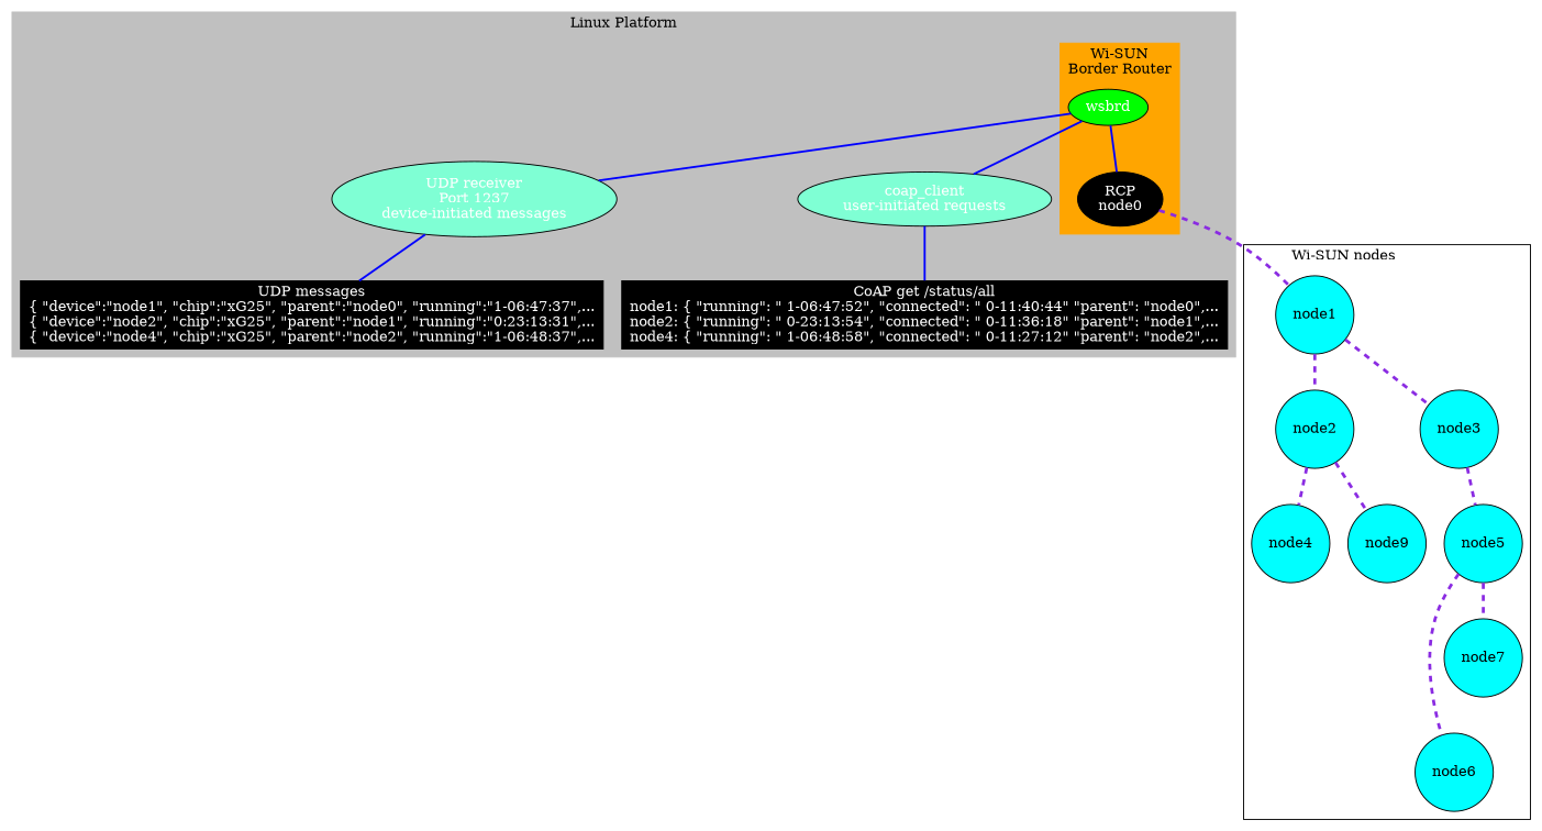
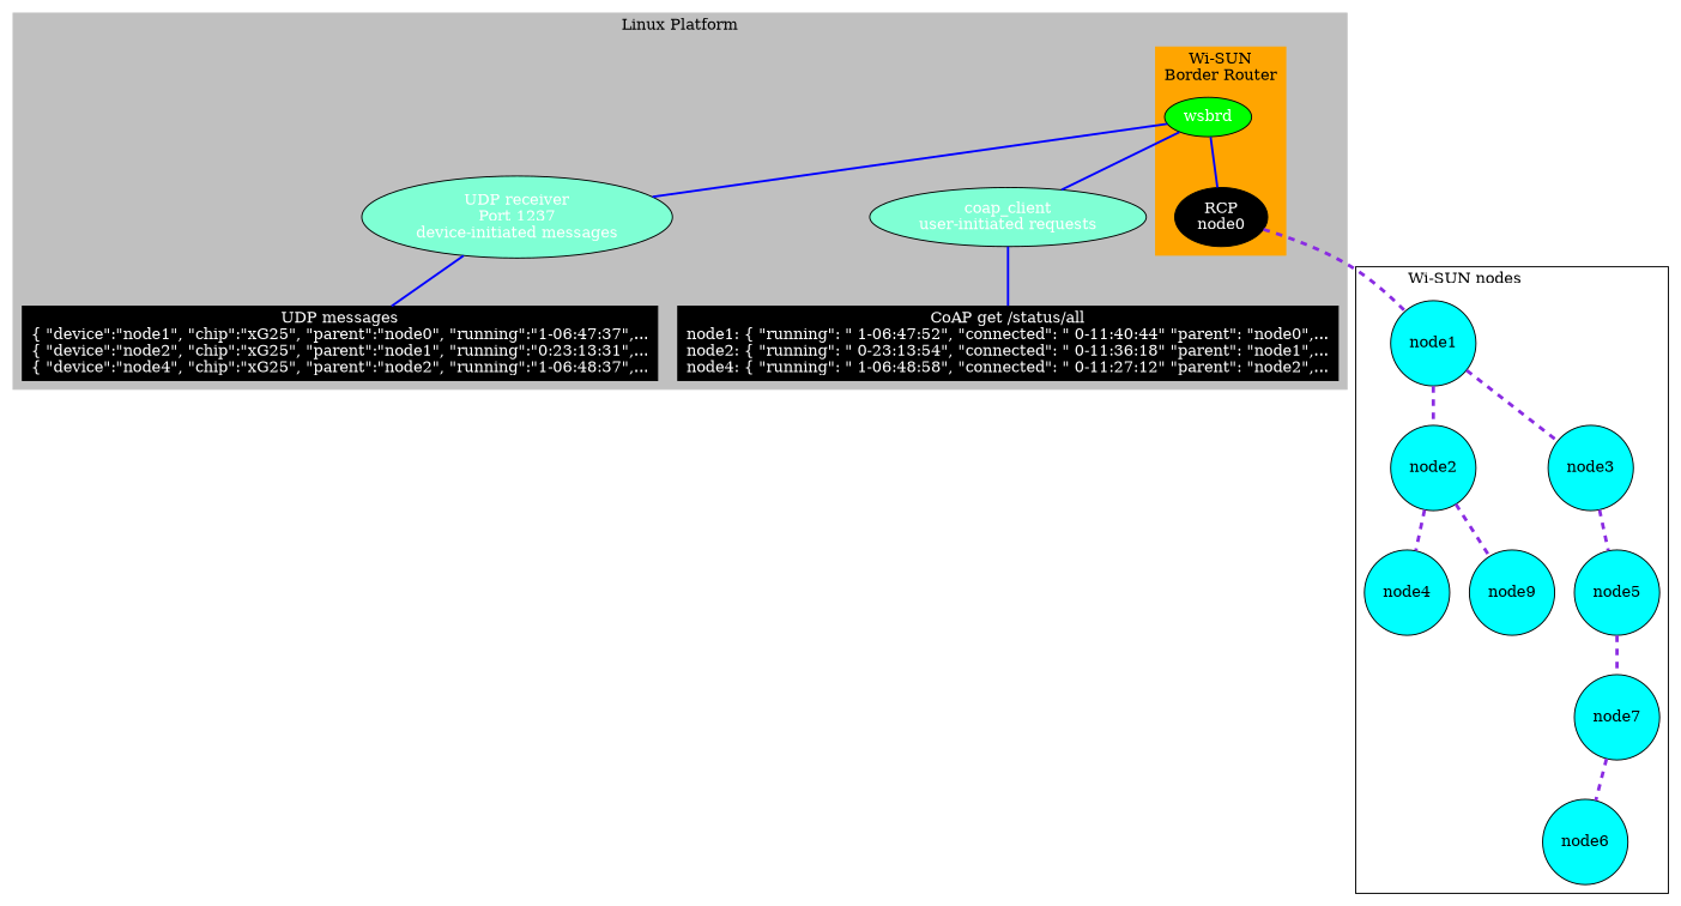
  graph {
    bgcolor="#fffffff00"
    node [color=black fillcolor=cyan shape=circle style="filled,solid"]
    edge [arrowsize=0.6 color=blueviolet fontsize=8 forcelabels=true penwidth=3 style=dashed]
    n1 [fillcolor=black fontcolor=white label="RCP\nnode0" shape=oval]
    n2 [fillcolor=green fontcolor=white label=wsbrd shape=oval]
    n3 [fillcolor=aquamarine fontcolor=white label="UDP receiver\nPort 1237\ndevice-initiated messages" shape=oval]
    n4 [fillcolor=aquamarine fontcolor=white label="coap_client\nuser-initiated requests" shape=oval]
    n5 [fillcolor=black fontcolor=white label="UDP messages\n{ \"device\":\"node1\", \"chip\":\"xG25\", \"parent\":\"node0\", \"running\":\"1-06:47:37\",...\n{ \"device\":\"node2\", \"chip\":\"xG25\", \"parent\":\"node1\", \"running\":\"0:23:13:31\",...\n{ \"device\":\"node4\", \"chip\":\"xG25\", \"parent\":\"node2\", \"running\":\"1-06:48:37\",..." shape=rectangle]
    n6 [fillcolor=black fontcolor=white label="CoAP get /status/all\nnode1: { \"running\": \" 1-06:47:52\", \"connected\": \" 0-11:40:44\" \"parent\": \"node0\",...\nnode2: { \"running\": \" 0-23:13:54\", \"connected\": \" 0-11:36:18\" \"parent\": \"node1\",...\nnode4: { \"running\": \" 1-06:48:58\", \"connected\": \" 0-11:27:12\" \"parent\": \"node2\",..." shape=rectangle]
    node1
    node2
    node3
    node4
    n11 [label=node9]
    node5
    node6
    node7
    subgraph cluster_1 {
      color=grey
      label="Linux Platform"
      style=filled
      n3
      n4
      n5
      n6
      subgraph cluster_2 {
        color=orange
        label="Wi-SUN\nBorder Router"
        style=filled
        n1
        n2
      }
    }
    subgraph cluster_3 {
      label="Wi-SUN nodes                   "
      node1
      node2
      node3
      node4
      n11
      node5
      node6
      node7
    }
    n1 -- node1
    n2 -- n1 [color=blue penwidth=2 style=""]
    n2 -- n3 [color=blue penwidth=2 style=""]
    n2 -- n4 [color=blue penwidth=2 style=""]
    n3 -- n5 [color=blue penwidth=2 style=""]
    n4 -- n6 [color=blue penwidth=2 style=""]
    node1 -- node2
    node1 -- node3
    node2 -- node4
    node2 -- n11
    node3 -- node5
-   node5 -- node6
+   node7 -- node6
    node5 -- node7
  }
